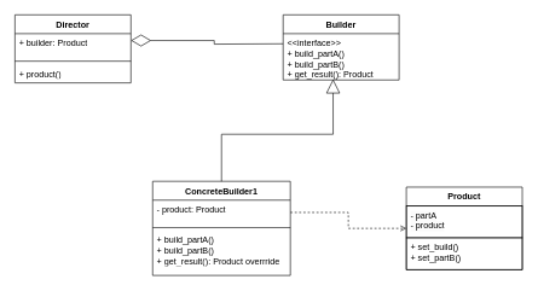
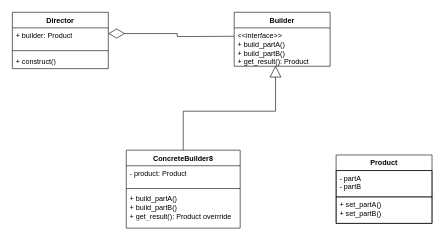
  <mxCell id="0" />
  <mxCell id="1" parent="0" />
  <mxCell id="2" value="Director" style="swimlane;fontStyle=1;align=center;verticalAlign=top;childLayout=stackLayout;horizontal=1;startSize=26;horizontalStack=0;resizeParent=1;resizeParentMax=0;resizeLast=0;collapsible=1;marginBottom=0;whiteSpace=wrap;html=1;" vertex="1" parent="1"><mxGeometry x="20" y="20" width="160" height="94" as="geometry" /></mxCell>
  <mxCell id="3" value="+ builder: Product" style="text;strokeColor=none;fillColor=none;align=left;verticalAlign=top;spacingLeft=4;spacingRight=4;overflow=hidden;rotatable=0;points=[[0,0.5],[1,0.5]];portConstraint=eastwest;whiteSpace=wrap;html=1;" vertex="1" parent="2"><mxGeometry y="26" width="160" height="34" as="geometry" /></mxCell>
  <mxCell id="4" value="" style="line;strokeWidth=1;fillColor=none;align=left;verticalAlign=middle;spacingTop=-1;spacingLeft=3;spacingRight=3;rotatable=0;labelPosition=right;points=[];portConstraint=eastwest;strokeColor=inherit;" vertex="1" parent="2"><mxGeometry y="60" width="160" height="8" as="geometry" /></mxCell>
- <mxCell id="5" value="+ product()" style="text;strokeColor=none;fillColor=none;align=left;verticalAlign=top;spacingLeft=4;spacingRight=4;overflow=hidden;rotatable=0;points=[[0,0.5],[1,0.5]];portConstraint=eastwest;whiteSpace=wrap;html=1;" vertex="1" parent="2"><mxGeometry y="68" width="160" height="26" as="geometry" /></mxCell>
+ <mxCell id="5" value="+ construct()" style="text;strokeColor=none;fillColor=none;align=left;verticalAlign=top;spacingLeft=4;spacingRight=4;overflow=hidden;rotatable=0;points=[[0,0.5],[1,0.5]];portConstraint=eastwest;whiteSpace=wrap;html=1;" vertex="1" parent="2"><mxGeometry y="68" width="160" height="26" as="geometry" /></mxCell>
  <mxCell id="6" value="Builder" style="swimlane;fontStyle=1;align=center;verticalAlign=top;childLayout=stackLayout;horizontal=1;startSize=26;horizontalStack=0;resizeParent=1;resizeParentMax=0;resizeLast=0;collapsible=1;marginBottom=0;whiteSpace=wrap;html=1;" vertex="1" parent="1"><mxGeometry x="390" y="20" width="160" height="90" as="geometry" /></mxCell>
  <mxCell id="7" value="&lt;div&gt;&amp;lt;&amp;lt;interface&amp;gt;&amp;gt;&lt;/div&gt;+ build_partA()&lt;div&gt;+ build_partB()&lt;/div&gt;&lt;div&gt;+ get_result(): Product&lt;/div&gt;" style="text;strokeColor=none;fillColor=none;align=left;verticalAlign=top;spacingLeft=4;spacingRight=4;overflow=hidden;rotatable=0;points=[[0,0.5],[1,0.5]];portConstraint=eastwest;whiteSpace=wrap;html=1;" vertex="1" parent="6"><mxGeometry y="26" width="160" height="64" as="geometry" /></mxCell>
  <mxCell id="8" style="edgeStyle=orthogonalEdgeStyle;rounded=0;orthogonalLoop=1;jettySize=auto;html=1;entryX=1;entryY=0.278;entryDx=0;entryDy=0;entryPerimeter=0;endArrow=diamondThin;endFill=0;strokeWidth=1;targetPerimeterSpacing=1;endSize=25;" edge="1" parent="1" target="3"><mxGeometry relative="1" as="geometry"><mxPoint x="390" y="60" as="sourcePoint" /><mxPoint x="140" y="60" as="targetPoint" /></mxGeometry></mxCell>
  <mxCell id="9" value="Product" style="swimlane;fontStyle=1;align=center;verticalAlign=top;childLayout=stackLayout;horizontal=1;startSize=26;horizontalStack=0;resizeParent=1;resizeParentMax=0;resizeLast=0;collapsible=1;marginBottom=0;whiteSpace=wrap;html=1;" vertex="1" parent="1"><mxGeometry x="560" y="258" width="160" height="114" as="geometry" /></mxCell>
- <mxCell id="10" value="&lt;meta charset=&quot;utf-8&quot;&gt;&lt;span style=&quot;color: rgb(0, 0, 0); font-family: Helvetica; font-size: 12px; font-style: normal; font-variant-ligatures: normal; font-variant-caps: normal; font-weight: 400; letter-spacing: normal; orphans: 2; text-align: left; text-indent: 0px; text-transform: none; widows: 2; word-spacing: 0px; -webkit-text-stroke-width: 0px; white-space: normal; background-color: rgb(251, 251, 251); text-decoration-thickness: initial; text-decoration-style: initial; text-decoration-color: initial; display: inline !important; float: none;&quot;&gt;- partA&lt;/span&gt;&lt;div style=&quot;forced-color-adjust: none; color: rgb(0, 0, 0); font-family: Helvetica; font-size: 12px; font-style: normal; font-variant-ligatures: normal; font-variant-caps: normal; font-weight: 400; letter-spacing: normal; orphans: 2; text-align: left; text-indent: 0px; text-transform: none; widows: 2; word-spacing: 0px; -webkit-text-stroke-width: 0px; white-space: normal; background-color: rgb(251, 251, 251); text-decoration-thickness: initial; text-decoration-style: initial; text-decoration-color: initial;&quot;&gt;- product&lt;/div&gt;" style="text;strokeColor=default;fillColor=none;align=left;verticalAlign=top;spacingLeft=4;spacingRight=4;overflow=hidden;rotatable=0;points=[[0,0.5],[1,0.5]];portConstraint=eastwest;whiteSpace=wrap;html=1;" vertex="1" parent="9"><mxGeometry y="26" width="160" height="44" as="geometry" /></mxCell>
- <mxCell id="11" value="+ set_build()&lt;div&gt;+ set_partB()&lt;/div&gt;" style="text;strokeColor=default;fillColor=none;align=left;verticalAlign=top;spacingLeft=4;spacingRight=4;overflow=hidden;rotatable=0;points=[[0,0.5],[1,0.5]];portConstraint=eastwest;whiteSpace=wrap;html=1;" vertex="1" parent="9"><mxGeometry y="70" width="160" height="44" as="geometry" /></mxCell>
- <mxCell id="12" value="ConcreteBuilder1" style="swimlane;fontStyle=1;align=center;verticalAlign=top;childLayout=stackLayout;horizontal=1;startSize=26;horizontalStack=0;resizeParent=1;resizeParentMax=0;resizeLast=0;collapsible=1;marginBottom=0;whiteSpace=wrap;html=1;" vertex="1" parent="1"><mxGeometry x="210" y="250" width="190" height="130" as="geometry" /></mxCell>
+ <mxCell id="10" value="&lt;meta charset=&quot;utf-8&quot;&gt;&lt;span style=&quot;color: rgb(0, 0, 0); font-family: Helvetica; font-size: 12px; font-style: normal; font-variant-ligatures: normal; font-variant-caps: normal; font-weight: 400; letter-spacing: normal; orphans: 2; text-align: left; text-indent: 0px; text-transform: none; widows: 2; word-spacing: 0px; -webkit-text-stroke-width: 0px; white-space: normal; background-color: rgb(251, 251, 251); text-decoration-thickness: initial; text-decoration-style: initial; text-decoration-color: initial; display: inline !important; float: none;&quot;&gt;- partA&lt;/span&gt;&lt;div style=&quot;forced-color-adjust: none; color: rgb(0, 0, 0); font-family: Helvetica; font-size: 12px; font-style: normal; font-variant-ligatures: normal; font-variant-caps: normal; font-weight: 400; letter-spacing: normal; orphans: 2; text-align: left; text-indent: 0px; text-transform: none; widows: 2; word-spacing: 0px; -webkit-text-stroke-width: 0px; white-space: normal; background-color: rgb(251, 251, 251); text-decoration-thickness: initial; text-decoration-style: initial; text-decoration-color: initial;&quot;&gt;- partB&lt;/div&gt;" style="text;strokeColor=default;fillColor=none;align=left;verticalAlign=top;spacingLeft=4;spacingRight=4;overflow=hidden;rotatable=0;points=[[0,0.5],[1,0.5]];portConstraint=eastwest;whiteSpace=wrap;html=1;" vertex="1" parent="9"><mxGeometry y="26" width="160" height="44" as="geometry" /></mxCell>
+ <mxCell id="11" value="+ set_partA()&lt;div&gt;+ set_partB()&lt;/div&gt;" style="text;strokeColor=default;fillColor=none;align=left;verticalAlign=top;spacingLeft=4;spacingRight=4;overflow=hidden;rotatable=0;points=[[0,0.5],[1,0.5]];portConstraint=eastwest;whiteSpace=wrap;html=1;" vertex="1" parent="9"><mxGeometry y="70" width="160" height="44" as="geometry" /></mxCell>
+ <mxCell id="12" value="ConcreteBuilder8" style="swimlane;fontStyle=1;align=center;verticalAlign=top;childLayout=stackLayout;horizontal=1;startSize=26;horizontalStack=0;resizeParent=1;resizeParentMax=0;resizeLast=0;collapsible=1;marginBottom=0;whiteSpace=wrap;html=1;" vertex="1" parent="1"><mxGeometry x="210" y="250" width="190" height="130" as="geometry" /></mxCell>
  <mxCell id="13" value="- product: Product" style="text;strokeColor=none;fillColor=none;align=left;verticalAlign=top;spacingLeft=4;spacingRight=4;overflow=hidden;rotatable=0;points=[[0,0.5],[1,0.5]];portConstraint=eastwest;whiteSpace=wrap;html=1;" vertex="1" parent="12"><mxGeometry y="26" width="190" height="34" as="geometry" /></mxCell>
  <mxCell id="14" value="" style="line;strokeWidth=1;fillColor=none;align=left;verticalAlign=middle;spacingTop=-1;spacingLeft=3;spacingRight=3;rotatable=0;labelPosition=right;points=[];portConstraint=eastwest;strokeColor=inherit;" vertex="1" parent="12"><mxGeometry y="60" width="190" height="8" as="geometry" /></mxCell>
  <mxCell id="15" value="+ build_partA()&lt;div&gt;+ build_partB()&lt;/div&gt;&lt;div&gt;+ get_result(): Product overrride&lt;/div&gt;" style="text;strokeColor=none;fillColor=none;align=left;verticalAlign=top;spacingLeft=4;spacingRight=4;overflow=hidden;rotatable=0;points=[[0,0.5],[1,0.5]];portConstraint=eastwest;whiteSpace=wrap;html=1;" vertex="1" parent="12"><mxGeometry y="68" width="190" height="62" as="geometry" /></mxCell>
  <mxCell id="16" style="edgeStyle=orthogonalEdgeStyle;rounded=0;orthogonalLoop=1;jettySize=auto;html=1;entryX=0.431;entryY=0.984;entryDx=0;entryDy=0;entryPerimeter=0;endArrow=block;endFill=0;endSize=17;exitX=0.5;exitY=0;exitDx=0;exitDy=0;" edge="1" parent="1" source="12" target="7"><mxGeometry relative="1" as="geometry"><mxPoint x="290" y="278.78" as="sourcePoint" /><mxPoint x="462" y="139.996" as="targetPoint" /></mxGeometry></mxCell>
- <mxCell id="17" style="edgeStyle=orthogonalEdgeStyle;rounded=0;orthogonalLoop=1;jettySize=auto;html=1;dashed=1;endArrow=open;endFill=0;" edge="1" parent="1" source="13" target="9"><mxGeometry relative="1" as="geometry" /></mxCell>
